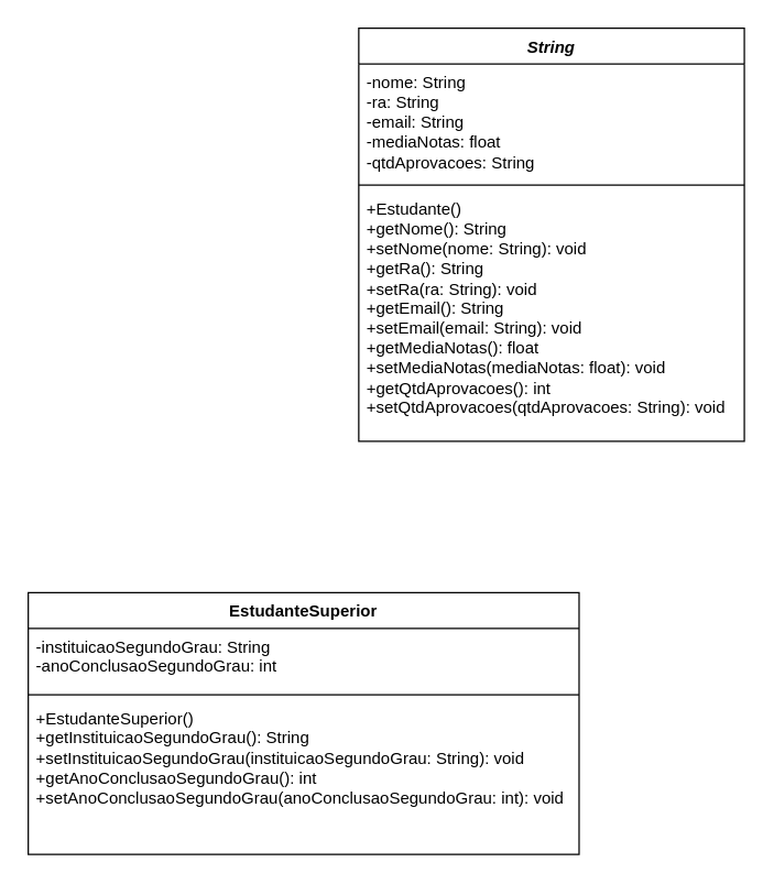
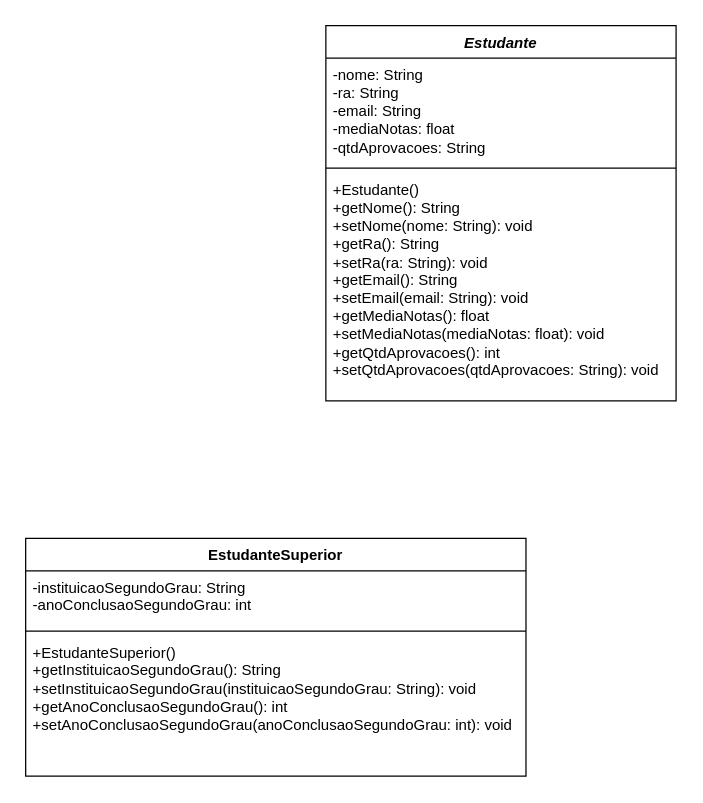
  <mxCell id="0" />
  <mxCell id="1" parent="0" />
- <mxCell id="2" value="&lt;i&gt;String&lt;/i&gt;" style="swimlane;fontStyle=1;align=center;verticalAlign=top;childLayout=stackLayout;horizontal=1;startSize=26;horizontalStack=0;resizeParent=1;resizeParentMax=0;resizeLast=0;collapsible=1;marginBottom=0;whiteSpace=wrap;html=1;" vertex="1" parent="1"><mxGeometry x="260" y="20" width="280" height="300" as="geometry" /></mxCell>
+ <mxCell id="2" value="&lt;i&gt;Estudante&lt;/i&gt;" style="swimlane;fontStyle=1;align=center;verticalAlign=top;childLayout=stackLayout;horizontal=1;startSize=26;horizontalStack=0;resizeParent=1;resizeParentMax=0;resizeLast=0;collapsible=1;marginBottom=0;whiteSpace=wrap;html=1;" vertex="1" parent="1"><mxGeometry x="260" y="20" width="280" height="300" as="geometry" /></mxCell>
  <mxCell id="3" value="-nome: String&lt;div&gt;-ra: String&lt;/div&gt;&lt;div&gt;-email: String&lt;/div&gt;&lt;div&gt;-mediaNotas: float&lt;/div&gt;&lt;div&gt;-qtdAprovacoes: String&lt;/div&gt;" style="text;strokeColor=none;fillColor=none;align=left;verticalAlign=top;spacingLeft=4;spacingRight=4;overflow=hidden;rotatable=0;points=[[0,0.5],[1,0.5]];portConstraint=eastwest;whiteSpace=wrap;html=1;" vertex="1" parent="2"><mxGeometry y="26" width="280" height="84" as="geometry" /></mxCell>
  <mxCell id="4" value="" style="line;strokeWidth=1;fillColor=none;align=left;verticalAlign=middle;spacingTop=-1;spacingLeft=3;spacingRight=3;rotatable=0;labelPosition=right;points=[];portConstraint=eastwest;strokeColor=inherit;" vertex="1" parent="2"><mxGeometry y="110" width="280" height="8" as="geometry" /></mxCell>
  <mxCell id="5" value="+Estudante()&lt;div&gt;+getNome(): String&lt;/div&gt;&lt;div&gt;+setNome(nome: String): void&lt;/div&gt;&lt;div&gt;+getRa(): String&lt;/div&gt;&lt;div&gt;+setRa(ra: String): void&lt;/div&gt;&lt;div&gt;+getEmail(): String&lt;/div&gt;&lt;div&gt;+setEmail(email: String): void&lt;br&gt;+getMediaNotas(): float&lt;/div&gt;&lt;div&gt;+setMediaNotas(mediaNotas: float): void&lt;/div&gt;&lt;div&gt;+getQtdAprovacoes(): int&lt;/div&gt;&lt;div&gt;+setQtdAprovacoes(qtdAprovacoes: String): void&lt;/div&gt;" style="text;strokeColor=none;fillColor=none;align=left;verticalAlign=top;spacingLeft=4;spacingRight=4;overflow=hidden;rotatable=0;points=[[0,0.5],[1,0.5]];portConstraint=eastwest;whiteSpace=wrap;html=1;" vertex="1" parent="2"><mxGeometry y="118" width="280" height="182" as="geometry" /></mxCell>
  <mxCell id="6" value="EstudanteSuperior" style="swimlane;fontStyle=1;align=center;verticalAlign=top;childLayout=stackLayout;horizontal=1;startSize=26;horizontalStack=0;resizeParent=1;resizeParentMax=0;resizeLast=0;collapsible=1;marginBottom=0;whiteSpace=wrap;html=1;" vertex="1" parent="1"><mxGeometry x="20" y="430" width="400" height="190" as="geometry" /></mxCell>
  <mxCell id="7" value="-instituicaoSegundoGrau: String&lt;div&gt;-anoConclusaoSegundoGrau: int&lt;/div&gt;" style="text;strokeColor=none;fillColor=none;align=left;verticalAlign=top;spacingLeft=4;spacingRight=4;overflow=hidden;rotatable=0;points=[[0,0.5],[1,0.5]];portConstraint=eastwest;whiteSpace=wrap;html=1;" vertex="1" parent="6"><mxGeometry y="26" width="400" height="44" as="geometry" /></mxCell>
  <mxCell id="8" value="" style="line;strokeWidth=1;fillColor=none;align=left;verticalAlign=middle;spacingTop=-1;spacingLeft=3;spacingRight=3;rotatable=0;labelPosition=right;points=[];portConstraint=eastwest;strokeColor=inherit;" vertex="1" parent="6"><mxGeometry y="70" width="400" height="8" as="geometry" /></mxCell>
  <mxCell id="9" value="+EstudanteSuperior()&lt;div&gt;+getInstituicaoSegundoGrau(): String&lt;/div&gt;&lt;div&gt;+setInstituicaoSegundoGrau(instituicaoSegundoGrau: String): void&lt;/div&gt;&lt;div&gt;+getAnoConclusaoSegundoGrau(): int&lt;/div&gt;&lt;div&gt;+setAnoConclusaoSegundoGrau(anoConclusaoSegundoGrau: int): void&lt;br&gt;&lt;/div&gt;" style="text;strokeColor=none;fillColor=none;align=left;verticalAlign=top;spacingLeft=4;spacingRight=4;overflow=hidden;rotatable=0;points=[[0,0.5],[1,0.5]];portConstraint=eastwest;whiteSpace=wrap;html=1;" vertex="1" parent="6"><mxGeometry y="78" width="400" height="112" as="geometry" /></mxCell>
